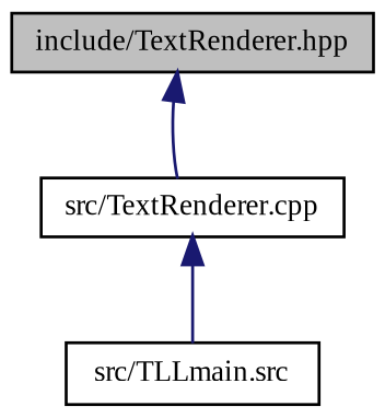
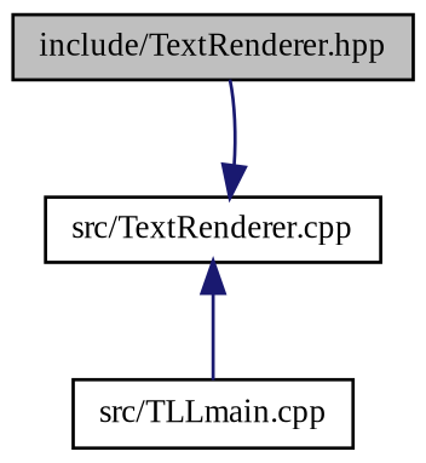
  digraph {
    fontname="Liberation Serif"
    node [color=black fillcolor=white fontname="Liberation Serif" fontsize=10 shape=record style=filled]
    edge [color=midnightblue dir=back fontname="Liberation Serif" fontsize=10 labelfontname=Helvetica labelfontsize=10 style=solid]
    n1 [fillcolor=grey75 fontcolor=black height=0.2 label="include/TextRenderer.hpp" width=0.4]
    n2 [height=0.2 label="src/TextRenderer.cpp" width=0.4]
-   n3 [height=0.2 label="src/TLLmain.src" width=0.4]
-   n1 -> n2
+   n3 [height=0.2 label="src/TLLmain.cpp" width=0.4]
+   n2 -> n1
    n2 -> n3
  }
